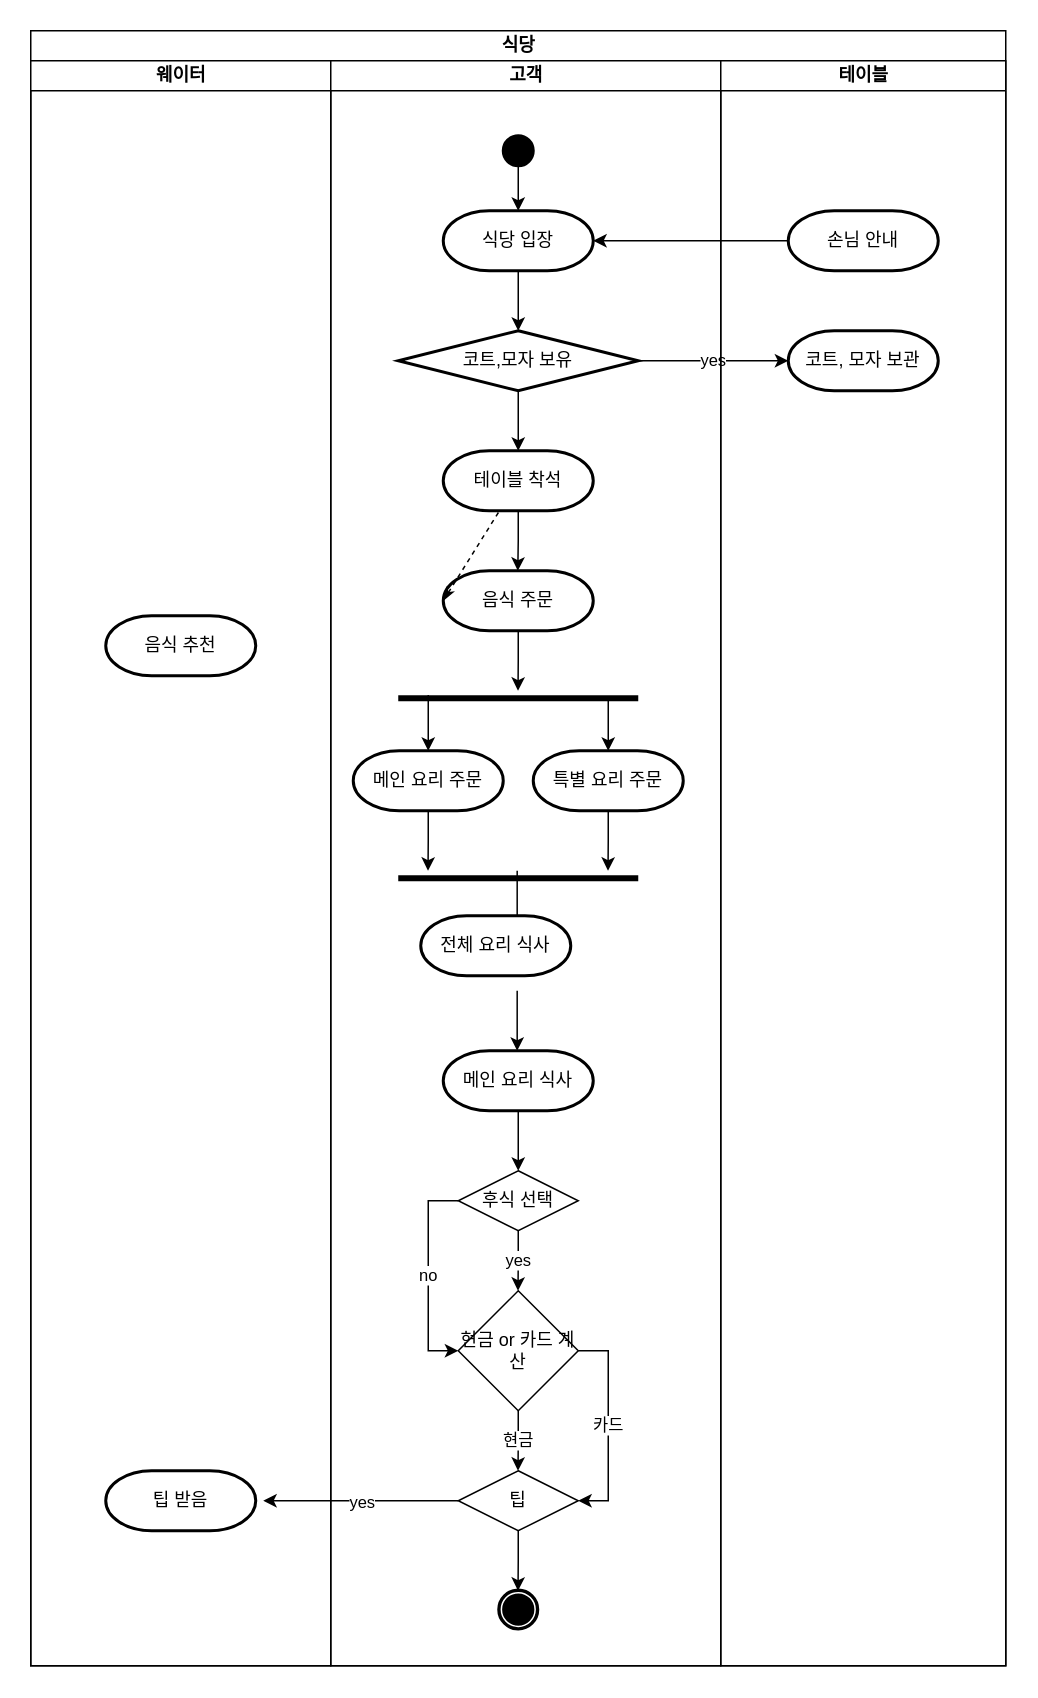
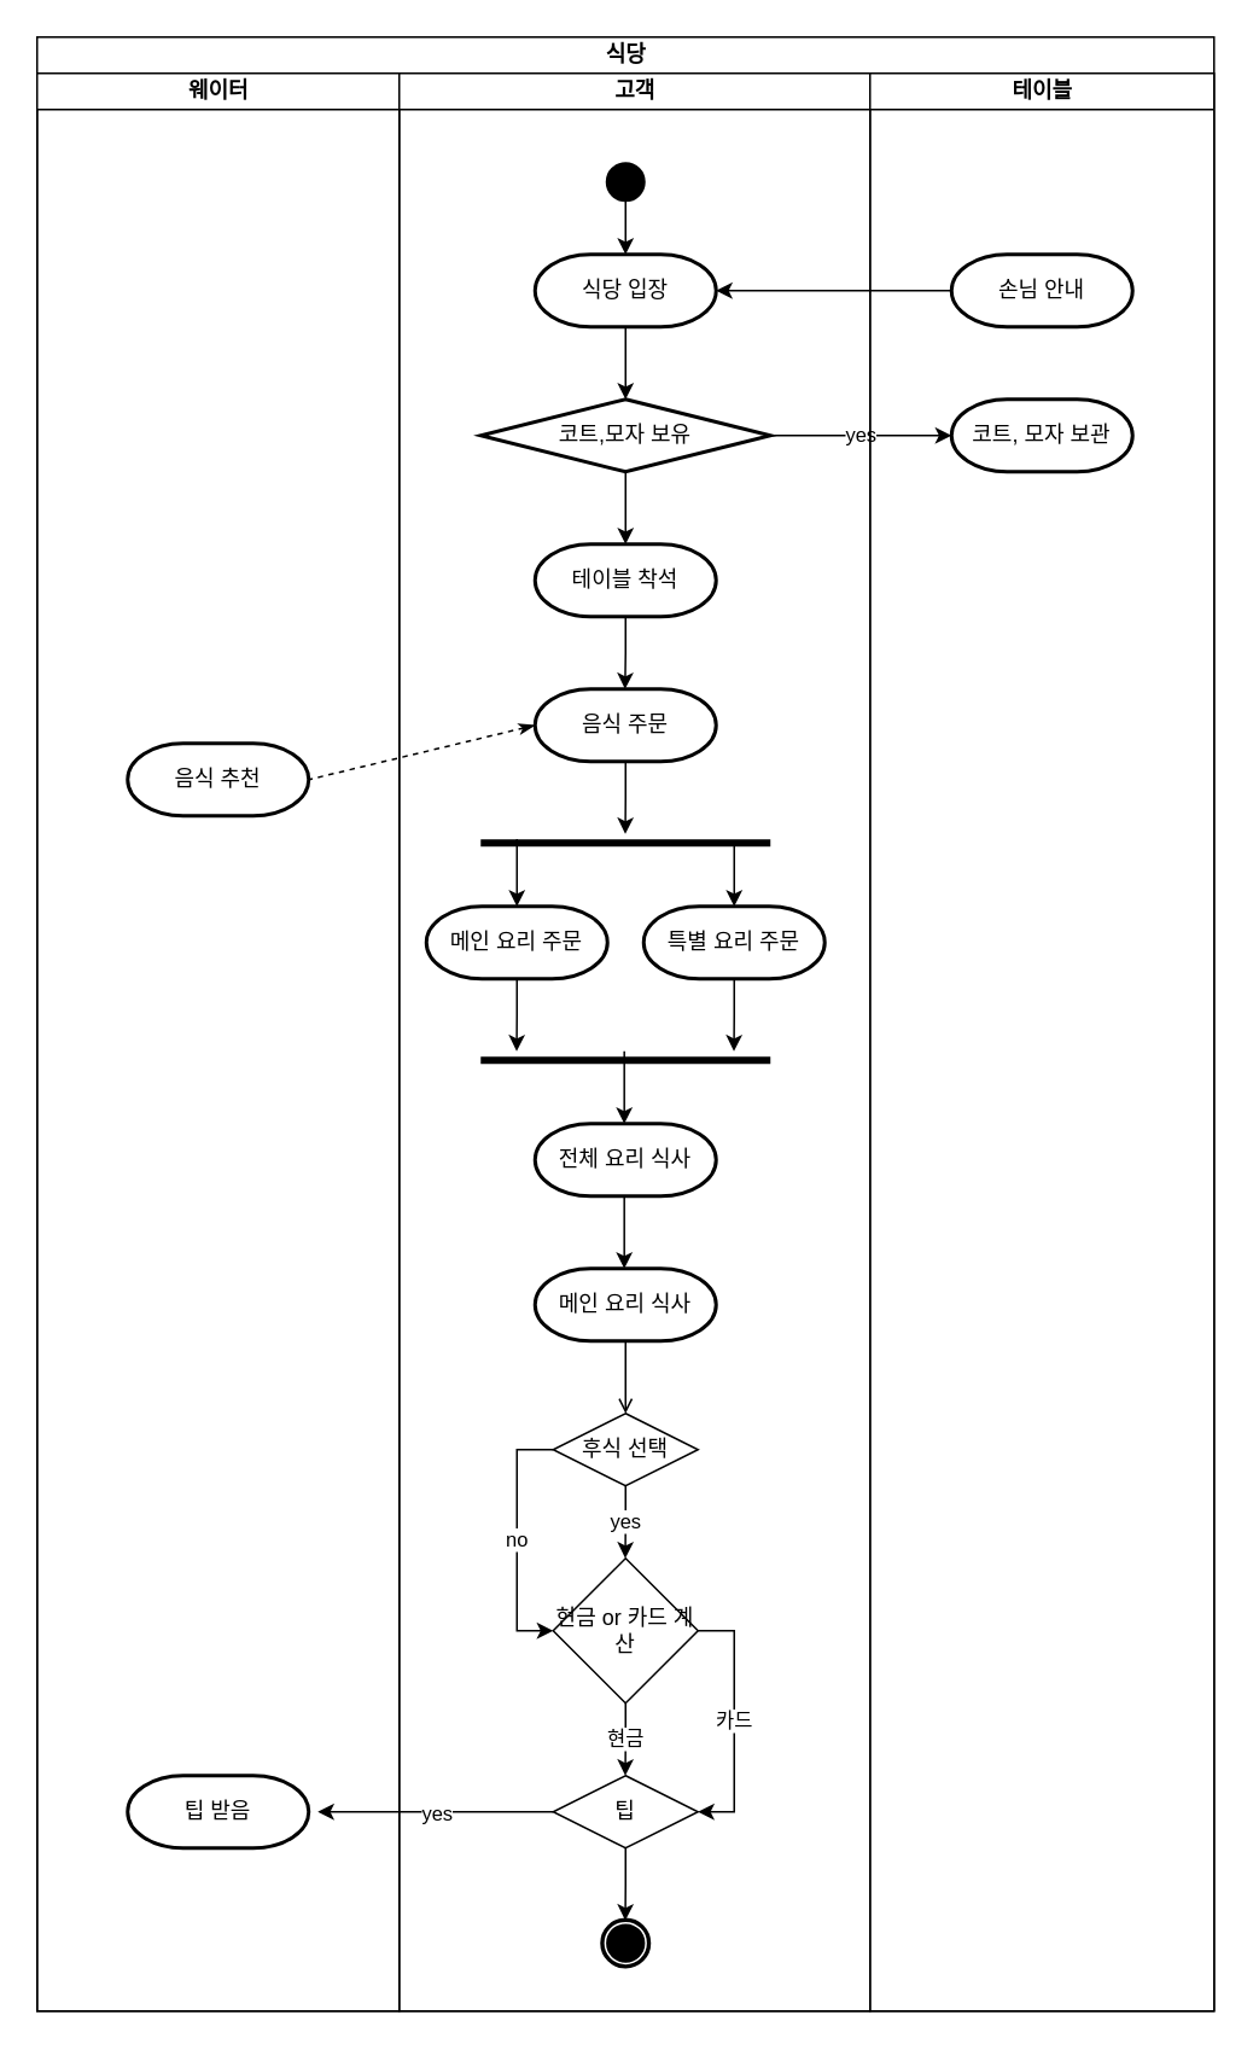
  <mxCell id="0" />
  <mxCell id="1" parent="0" />
  <mxCell id="2" style="edgeStyle=orthogonalEdgeStyle;rounded=0;orthogonalLoop=1;jettySize=auto;html=1;exitX=0.5;exitY=1;exitDx=0;exitDy=0;exitPerimeter=0;" edge="1" parent="1" source="3"><mxGeometry relative="1" as="geometry"><mxPoint x="345" y="140" as="targetPoint" /></mxGeometry></mxCell>
  <mxCell id="3" value="" style="strokeWidth=2;html=1;shape=mxgraph.flowchart.start_2;whiteSpace=wrap;fillColor=#000000;" vertex="1" parent="1"><mxGeometry x="335" y="90" width="20" height="20" as="geometry" /></mxCell>
  <mxCell id="4" style="edgeStyle=orthogonalEdgeStyle;rounded=0;orthogonalLoop=1;jettySize=auto;html=1;exitX=0.5;exitY=1;exitDx=0;exitDy=0;exitPerimeter=0;" edge="1" parent="1" source="5"><mxGeometry relative="1" as="geometry"><mxPoint x="345" y="220" as="targetPoint" /></mxGeometry></mxCell>
  <mxCell id="5" value="식당 입장" style="strokeWidth=2;html=1;shape=mxgraph.flowchart.terminator;whiteSpace=wrap;fillColor=#FFFFFF;" vertex="1" parent="1"><mxGeometry x="295" y="140" width="100" height="40" as="geometry" /></mxCell>
  <mxCell id="6" value="yes" style="edgeStyle=orthogonalEdgeStyle;rounded=0;orthogonalLoop=1;jettySize=auto;html=1;exitX=1;exitY=0.5;exitDx=0;exitDy=0;exitPerimeter=0;entryX=0;entryY=0.5;entryDx=0;entryDy=0;entryPerimeter=0;" edge="1" parent="1" source="8" target="33"><mxGeometry relative="1" as="geometry"><mxPoint x="465" y="240.353" as="targetPoint" /></mxGeometry></mxCell>
  <mxCell id="7" style="edgeStyle=orthogonalEdgeStyle;rounded=0;orthogonalLoop=1;jettySize=auto;html=1;exitX=0.5;exitY=1;exitDx=0;exitDy=0;exitPerimeter=0;" edge="1" parent="1" source="8"><mxGeometry relative="1" as="geometry"><mxPoint x="345" y="300" as="targetPoint" /></mxGeometry></mxCell>
  <mxCell id="8" value="코트,모자 보유" style="strokeWidth=2;html=1;shape=mxgraph.flowchart.decision;whiteSpace=wrap;fillColor=#FFFFFF;" vertex="1" parent="1"><mxGeometry x="265" y="220" width="160" height="40" as="geometry" /></mxCell>
  <mxCell id="9" value="식당" style="swimlane;html=1;childLayout=stackLayout;resizeParent=1;resizeParentMax=0;startSize=20;fillColor=#FFFFFF;" vertex="1" parent="1"><mxGeometry x="20" y="20" width="650" height="1090" as="geometry" /></mxCell>
  <mxCell id="10" value="웨이터" style="swimlane;html=1;startSize=20;" vertex="1" parent="9"><mxGeometry y="20" width="200" height="1070" as="geometry" /></mxCell>
  <mxCell id="11" value="음식 추천" style="strokeWidth=2;html=1;shape=mxgraph.flowchart.terminator;whiteSpace=wrap;fillColor=#FFFFFF;" vertex="1" parent="10"><mxGeometry x="50" y="370" width="100" height="40" as="geometry" /></mxCell>
  <mxCell id="12" value="팁 받음" style="strokeWidth=2;html=1;shape=mxgraph.flowchart.terminator;whiteSpace=wrap;fillColor=#FFFFFF;" vertex="1" parent="10"><mxGeometry x="50" y="940" width="100" height="40" as="geometry" /></mxCell>
  <mxCell id="13" value="고객" style="swimlane;html=1;startSize=20;" vertex="1" parent="9"><mxGeometry x="200" y="20" width="260" height="1070" as="geometry" /></mxCell>
  <mxCell id="14" value="테이블 착석" style="strokeWidth=2;html=1;shape=mxgraph.flowchart.terminator;whiteSpace=wrap;fillColor=#FFFFFF;" vertex="1" parent="13"><mxGeometry x="75" y="260" width="100" height="40" as="geometry" /></mxCell>
  <mxCell id="15" value="음식 주문" style="strokeWidth=2;html=1;shape=mxgraph.flowchart.terminator;whiteSpace=wrap;fillColor=#FFFFFF;" vertex="1" parent="13"><mxGeometry x="75" y="340" width="100" height="40" as="geometry" /></mxCell>
  <mxCell id="16" value="" style="line;strokeWidth=4;html=1;perimeter=backbonePerimeter;points=[];outlineConnect=0;fillColor=#FFFFFF;" vertex="1" parent="13"><mxGeometry x="45" y="420" width="160" height="10" as="geometry" /></mxCell>
  <mxCell id="17" value="" style="endArrow=classic;html=1;" edge="1" parent="13"><mxGeometry width="50" height="50" relative="1" as="geometry"><mxPoint x="65" y="422.781" as="sourcePoint" /><mxPoint x="65" y="460" as="targetPoint" /></mxGeometry></mxCell>
  <mxCell id="18" value="메인 요리 주문" style="strokeWidth=2;html=1;shape=mxgraph.flowchart.terminator;whiteSpace=wrap;fillColor=#FFFFFF;" vertex="1" parent="13"><mxGeometry x="15" y="460" width="100" height="40" as="geometry" /></mxCell>
  <mxCell id="19" value="특별 요리 주문" style="strokeWidth=2;html=1;shape=mxgraph.flowchart.terminator;whiteSpace=wrap;fillColor=#FFFFFF;" vertex="1" parent="13"><mxGeometry x="135" y="460" width="100" height="40" as="geometry" /></mxCell>
  <mxCell id="20" value="" style="line;strokeWidth=4;html=1;perimeter=backbonePerimeter;points=[];outlineConnect=0;fillColor=#FFFFFF;" vertex="1" parent="13"><mxGeometry x="45" y="540" width="160" height="10" as="geometry" /></mxCell>
  <mxCell id="21" value="" style="endArrow=classic;html=1;" edge="1" parent="13"><mxGeometry width="50" height="50" relative="1" as="geometry"><mxPoint x="124.29" y="540" as="sourcePoint" /><mxPoint x="124.29" y="580" as="targetPoint" /></mxGeometry></mxCell>
- <mxCell id="22" value="전체 요리 식사" style="strokeWidth=2;html=1;shape=mxgraph.flowchart.terminator;whiteSpace=wrap;fillColor=#FFFFFF;" vertex="1" parent="13"><mxGeometry x="60" y="570" width="100" height="40" as="geometry" /></mxCell>
+ <mxCell id="22" value="전체 요리 식사" style="strokeWidth=2;html=1;shape=mxgraph.flowchart.terminator;whiteSpace=wrap;fillColor=#FFFFFF;" vertex="1" parent="13"><mxGeometry x="75" y="580" width="100" height="40" as="geometry" /></mxCell>
  <mxCell id="23" value="" style="endArrow=classic;html=1;" edge="1" parent="13"><mxGeometry width="50" height="50" relative="1" as="geometry"><mxPoint x="124.29" y="620" as="sourcePoint" /><mxPoint x="124.29" y="660" as="targetPoint" /></mxGeometry></mxCell>
- <mxCell id="24" style="edgeStyle=orthogonalEdgeStyle;rounded=0;orthogonalLoop=1;jettySize=auto;html=1;exitX=0.5;exitY=1;exitDx=0;exitDy=0;exitPerimeter=0;startArrow=none;startFill=0;endArrow=classic;endFill=1;" edge="1" parent="13" source="25" target="27"><mxGeometry relative="1" as="geometry" /></mxCell>
+ <mxCell id="24" style="edgeStyle=orthogonalEdgeStyle;rounded=0;orthogonalLoop=1;jettySize=auto;html=1;exitX=0.5;exitY=1;exitDx=0;exitDy=0;exitPerimeter=0;startArrow=none;startFill=0;endArrow=open;endFill=1;" edge="1" parent="13" source="25" target="27"><mxGeometry relative="1" as="geometry" /></mxCell>
  <mxCell id="25" value="메인 요리 식사" style="strokeWidth=2;html=1;shape=mxgraph.flowchart.terminator;whiteSpace=wrap;fillColor=#FFFFFF;" vertex="1" parent="13"><mxGeometry x="75" y="660" width="100" height="40" as="geometry" /></mxCell>
  <mxCell id="26" value="no" style="edgeStyle=orthogonalEdgeStyle;rounded=0;orthogonalLoop=1;jettySize=auto;html=1;exitX=0;exitY=0.5;exitDx=0;exitDy=0;entryX=0;entryY=0.5;entryDx=0;entryDy=0;startArrow=none;startFill=0;endArrow=classic;endFill=1;" edge="1" parent="13" source="27" target="28"><mxGeometry relative="1" as="geometry" /></mxCell>
  <mxCell id="27" value="후식 선택" style="rhombus;whiteSpace=wrap;html=1;fillColor=#FFFFFF;" vertex="1" parent="13"><mxGeometry x="85" y="740" width="80" height="40" as="geometry" /></mxCell>
  <mxCell id="28" value="현금 or 카드 계산" style="rhombus;whiteSpace=wrap;html=1;fillColor=#FFFFFF;" vertex="1" parent="13"><mxGeometry x="85" y="820" width="80" height="80" as="geometry" /></mxCell>
  <mxCell id="29" value="팁" style="rhombus;whiteSpace=wrap;html=1;fillColor=#FFFFFF;" vertex="1" parent="13"><mxGeometry x="85" y="940" width="80" height="40" as="geometry" /></mxCell>
  <mxCell id="30" value="카드" style="edgeStyle=orthogonalEdgeStyle;rounded=0;orthogonalLoop=1;jettySize=auto;html=1;exitX=1;exitY=0.5;exitDx=0;exitDy=0;startArrow=none;startFill=0;endArrow=classic;endFill=1;entryX=1;entryY=0.5;entryDx=0;entryDy=0;" edge="1" parent="13" source="28" target="29"><mxGeometry relative="1" as="geometry"><mxPoint x="185" y="940" as="targetPoint" /></mxGeometry></mxCell>
  <mxCell id="31" value="" style="shape=mxgraph.bpmn.shape;html=1;verticalLabelPosition=bottom;labelBackgroundColor=#ffffff;verticalAlign=top;align=center;perimeter=ellipsePerimeter;outlineConnect=0;outline=end;symbol=terminate;fillColor=#FFFFFF;" vertex="1" parent="13"><mxGeometry x="112.5" y="1020" width="25" height="25" as="geometry" /></mxCell>
  <mxCell id="32" value="테이블" style="swimlane;html=1;startSize=20;" vertex="1" parent="9"><mxGeometry x="460" y="20" width="190" height="1070" as="geometry" /></mxCell>
  <mxCell id="33" value="코트, 모자 보관" style="strokeWidth=2;html=1;shape=mxgraph.flowchart.terminator;whiteSpace=wrap;fillColor=#FFFFFF;" vertex="1" parent="32"><mxGeometry x="45" y="180" width="100" height="40" as="geometry" /></mxCell>
  <mxCell id="34" value="손님 안내" style="strokeWidth=2;html=1;shape=mxgraph.flowchart.terminator;whiteSpace=wrap;fillColor=#FFFFFF;" vertex="1" parent="32"><mxGeometry x="45" y="100" width="100" height="40" as="geometry" /></mxCell>
- <mxCell id="35" value="" style="endArrow=none;dashed=1;html=1;startArrow=classicThin;startFill=1;exitX=0;exitY=0.5;exitDx=0;exitDy=0;exitPerimeter=0;" edge="1" parent="9" source="15" target="14"><mxGeometry width="50" height="50" relative="1" as="geometry"><mxPoint x="165" y="380" as="sourcePoint" /><mxPoint x="175" y="310" as="targetPoint" /></mxGeometry></mxCell>
+ <mxCell id="35" value="" style="endArrow=none;dashed=1;html=1;startArrow=classicThin;startFill=1;exitX=0;exitY=0.5;exitDx=0;exitDy=0;exitPerimeter=0;entryX=1;entryY=0.5;entryDx=0;entryDy=0;entryPerimeter=0;" edge="1" parent="9" source="15" target="11"><mxGeometry width="50" height="50" relative="1" as="geometry"><mxPoint x="165" y="380" as="sourcePoint" /><mxPoint x="175" y="310" as="targetPoint" /></mxGeometry></mxCell>
  <mxCell id="36" style="edgeStyle=orthogonalEdgeStyle;rounded=0;orthogonalLoop=1;jettySize=auto;html=1;exitX=0.5;exitY=1;exitDx=0;exitDy=0;exitPerimeter=0;" edge="1" parent="1" source="14"><mxGeometry relative="1" as="geometry"><mxPoint x="344.714" y="380" as="targetPoint" /></mxGeometry></mxCell>
  <mxCell id="37" style="edgeStyle=orthogonalEdgeStyle;rounded=0;orthogonalLoop=1;jettySize=auto;html=1;exitX=0.5;exitY=1;exitDx=0;exitDy=0;exitPerimeter=0;startArrow=none;startFill=0;endArrow=classic;endFill=1;" edge="1" parent="1" source="15"><mxGeometry relative="1" as="geometry"><mxPoint x="344.857" y="460" as="targetPoint" /></mxGeometry></mxCell>
  <mxCell id="38" value="" style="endArrow=classic;html=1;" edge="1" parent="1"><mxGeometry width="50" height="50" relative="1" as="geometry"><mxPoint x="405" y="465.571" as="sourcePoint" /><mxPoint x="405" y="500" as="targetPoint" /></mxGeometry></mxCell>
  <mxCell id="39" style="edgeStyle=orthogonalEdgeStyle;rounded=0;orthogonalLoop=1;jettySize=auto;html=1;exitX=0.5;exitY=1;exitDx=0;exitDy=0;exitPerimeter=0;startArrow=none;startFill=0;endArrow=classic;endFill=1;" edge="1" parent="1" source="18"><mxGeometry relative="1" as="geometry"><mxPoint x="284.857" y="580" as="targetPoint" /></mxGeometry></mxCell>
  <mxCell id="40" style="edgeStyle=orthogonalEdgeStyle;rounded=0;orthogonalLoop=1;jettySize=auto;html=1;exitX=0.5;exitY=1;exitDx=0;exitDy=0;exitPerimeter=0;startArrow=none;startFill=0;endArrow=classic;endFill=1;" edge="1" parent="1" source="19"><mxGeometry relative="1" as="geometry"><mxPoint x="404.857" y="580" as="targetPoint" /></mxGeometry></mxCell>
  <mxCell id="41" value="yes" style="edgeStyle=orthogonalEdgeStyle;rounded=0;orthogonalLoop=1;jettySize=auto;html=1;exitX=0.5;exitY=1;exitDx=0;exitDy=0;startArrow=none;startFill=0;endArrow=classic;endFill=1;" edge="1" parent="1" source="27"><mxGeometry relative="1" as="geometry"><mxPoint x="344.857" y="860" as="targetPoint" /></mxGeometry></mxCell>
  <mxCell id="42" style="edgeStyle=orthogonalEdgeStyle;rounded=0;orthogonalLoop=1;jettySize=auto;html=1;exitX=0;exitY=0.5;exitDx=0;exitDy=0;exitPerimeter=0;entryX=1;entryY=0.5;entryDx=0;entryDy=0;entryPerimeter=0;startArrow=none;startFill=0;endArrow=classic;endFill=1;" edge="1" parent="1" source="34" target="5"><mxGeometry relative="1" as="geometry" /></mxCell>
  <mxCell id="43" value="현금" style="edgeStyle=orthogonalEdgeStyle;rounded=0;orthogonalLoop=1;jettySize=auto;html=1;exitX=0.5;exitY=1;exitDx=0;exitDy=0;startArrow=none;startFill=0;endArrow=classic;endFill=1;" edge="1" parent="1" source="28"><mxGeometry relative="1" as="geometry"><mxPoint x="344.857" y="980" as="targetPoint" /></mxGeometry></mxCell>
  <mxCell id="44" value="yes" style="edgeStyle=orthogonalEdgeStyle;rounded=0;orthogonalLoop=1;jettySize=auto;html=1;exitX=0;exitY=0.5;exitDx=0;exitDy=0;startArrow=none;startFill=0;endArrow=classic;endFill=1;" edge="1" parent="1" source="29"><mxGeometry relative="1" as="geometry"><mxPoint x="175" y="1000" as="targetPoint" /></mxGeometry></mxCell>
  <mxCell id="45" style="edgeStyle=orthogonalEdgeStyle;rounded=0;orthogonalLoop=1;jettySize=auto;html=1;exitX=0.5;exitY=1;exitDx=0;exitDy=0;startArrow=none;startFill=0;endArrow=classic;endFill=1;" edge="1" parent="1" source="29"><mxGeometry relative="1" as="geometry"><mxPoint x="344.857" y="1060" as="targetPoint" /></mxGeometry></mxCell>
